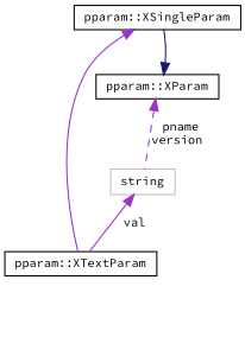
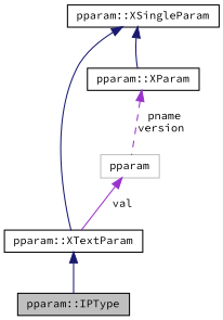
  digraph {
    fontname="Source Code Pro"
    node [color=black fillcolor=white fontname="Source Code Pro" fontsize=10 shape=record style=filled]
    edge [color=midnightblue dir=back fontname="Source Code Pro" fontsize=10 labelfontname=Helvetica labelfontsize=10 style=solid]
+   n1 [fillcolor=grey75 fontcolor=black height=0.2 label="pparam::IPType" width=0.4]
    n2 [height=0.2 label="pparam::XTextParam" width=0.4]
    n3 [height=0.2 label="pparam::XSingleParam" width=0.4]
    n4 [height=0.2 label="pparam::XParam" width=0.4]
-   n5 [color=grey75 height=0.2 label=string width=0.4]
-   n3 -> n2 [color=darkorchid3]
-   n4 -> n3
+   n5 [color=grey75 height=0.2 label=pparam width=0.4]
+   n2 -> n1
+   n3 -> n2
+   n3 -> n4
    n4 -> n5 [color=darkorchid3 label=" pname\nversion" style=dashed]
    n5 -> n2 [color=darkorchid3 label=" val"]
  }
